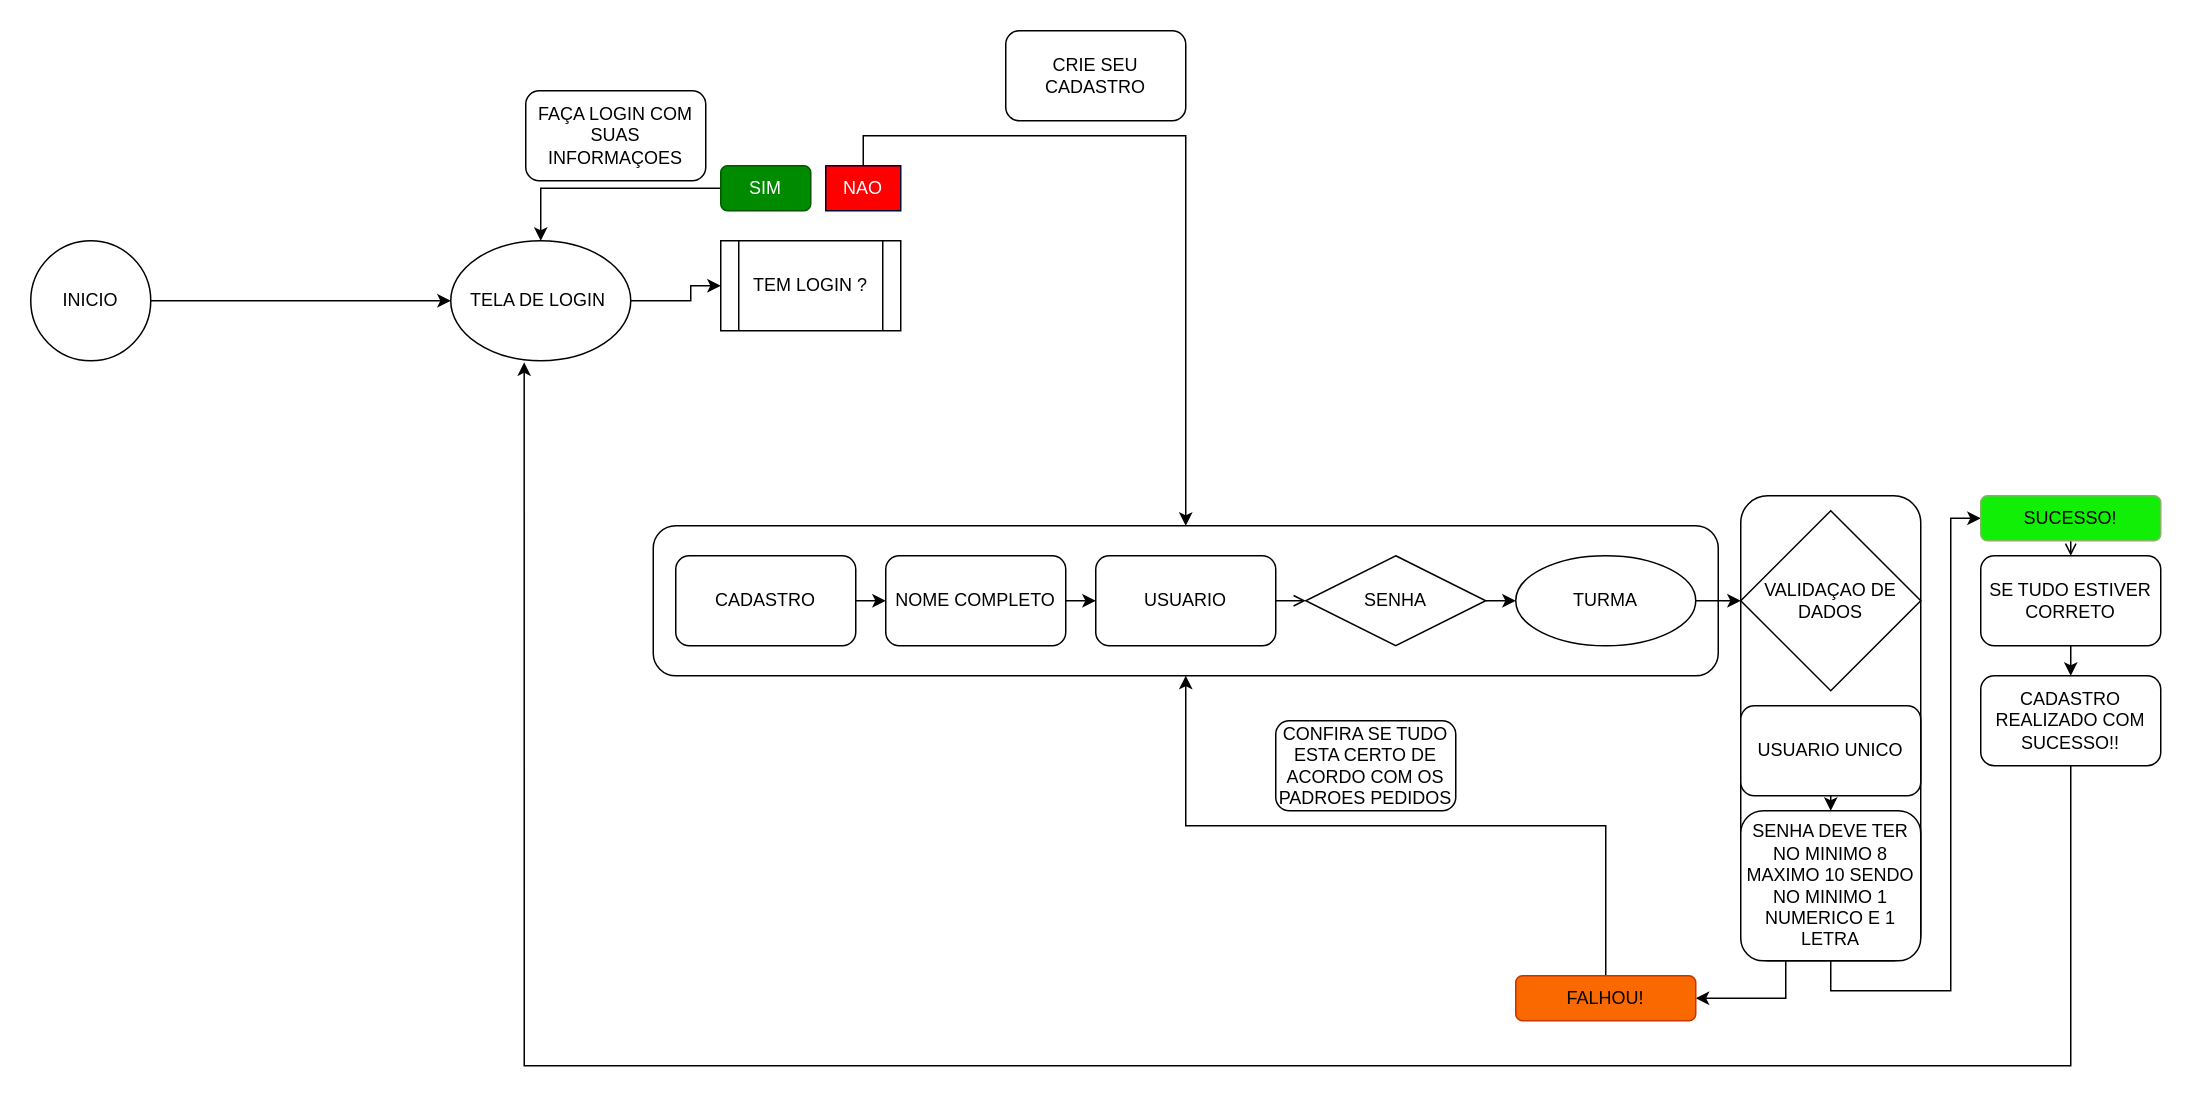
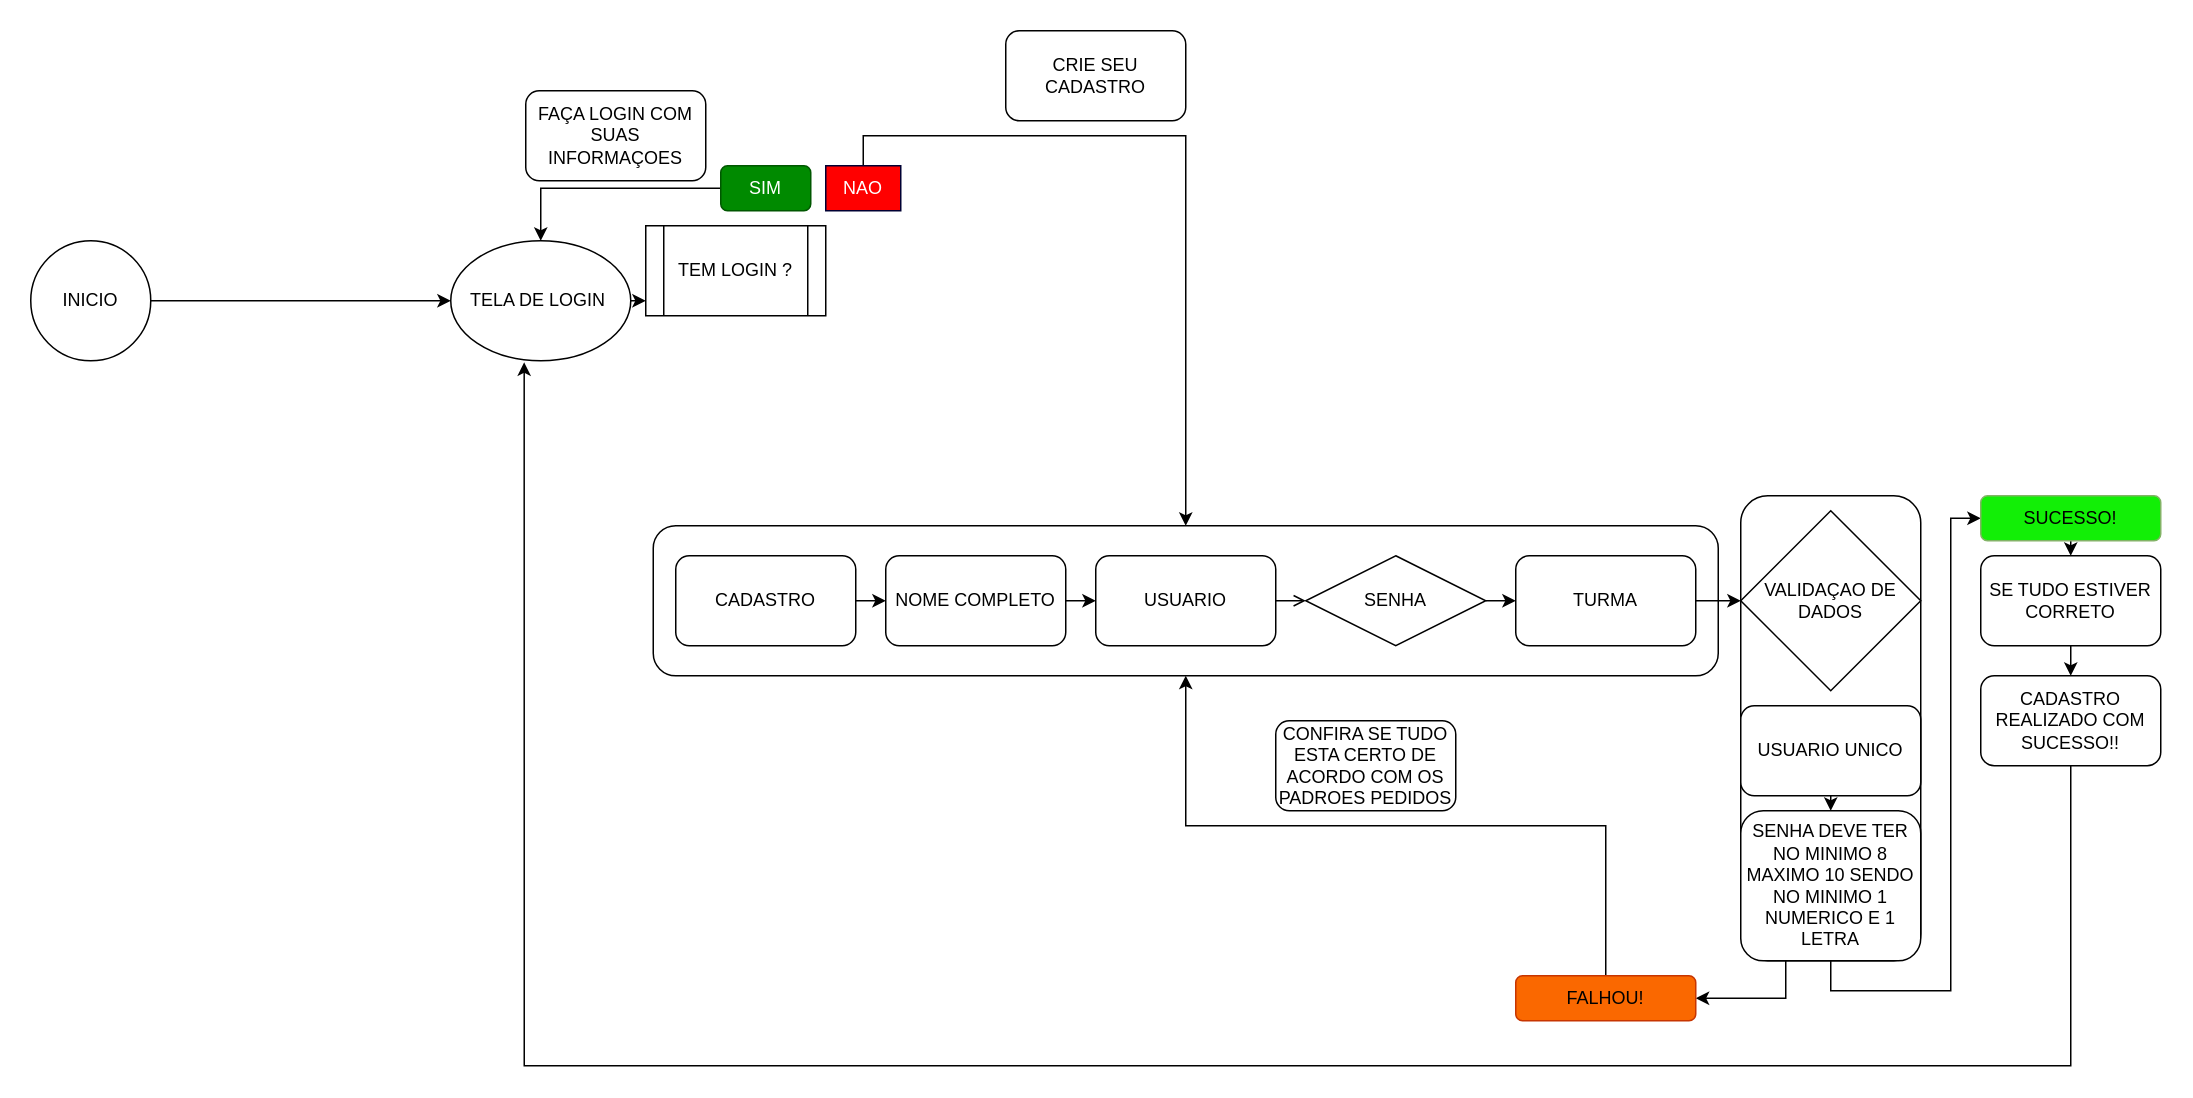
  <mxCell id="0" />
  <mxCell id="1" parent="0" />
  <mxCell id="2" value="" style="rounded=1;whiteSpace=wrap;html=1;" parent="1" vertex="1"><mxGeometry x="435" y="350" width="710" height="100" as="geometry" /></mxCell>
  <mxCell id="3" style="edgeStyle=orthogonalEdgeStyle;rounded=0;orthogonalLoop=1;jettySize=auto;html=1;exitX=0.5;exitY=0;exitDx=0;exitDy=0;" parent="1" source="4" edge="1"><mxGeometry relative="1" as="geometry"><mxPoint x="1219.833" y="329.833" as="targetPoint" /></mxGeometry></mxCell>
  <mxCell id="4" value="" style="rounded=1;whiteSpace=wrap;html=1;" parent="1" vertex="1"><mxGeometry x="1160" y="330" width="120" height="310" as="geometry" /></mxCell>
  <mxCell id="5" style="edgeStyle=orthogonalEdgeStyle;rounded=0;orthogonalLoop=1;jettySize=auto;html=1;entryX=0;entryY=0.5;entryDx=0;entryDy=0;" parent="1" source="6" target="30" edge="1"><mxGeometry relative="1" as="geometry"><Array as="points"><mxPoint x="190" y="200" /></Array></mxGeometry></mxCell>
  <mxCell id="6" value="INICIO" style="ellipse;whiteSpace=wrap;html=1;aspect=fixed;" parent="1" vertex="1"><mxGeometry x="20" y="160" width="80" height="80" as="geometry" /></mxCell>
  <mxCell id="7" style="edgeStyle=orthogonalEdgeStyle;rounded=0;orthogonalLoop=1;jettySize=auto;html=1;exitX=1;exitY=0.5;exitDx=0;exitDy=0;entryX=0;entryY=0.5;entryDx=0;entryDy=0;" parent="1" source="8" target="10" edge="1"><mxGeometry relative="1" as="geometry" /></mxCell>
  <mxCell id="8" value="CADASTRO" style="rounded=1;whiteSpace=wrap;html=1;" parent="1" vertex="1"><mxGeometry x="450" y="370" width="120" height="60" as="geometry" /></mxCell>
  <mxCell id="9" style="edgeStyle=orthogonalEdgeStyle;rounded=0;orthogonalLoop=1;jettySize=auto;html=1;exitX=1;exitY=0.5;exitDx=0;exitDy=0;entryX=0;entryY=0.5;entryDx=0;entryDy=0;" parent="1" source="10" target="12" edge="1"><mxGeometry relative="1" as="geometry" /></mxCell>
  <mxCell id="10" value="NOME COMPLETO" style="rounded=1;whiteSpace=wrap;html=1;" parent="1" vertex="1"><mxGeometry x="590" y="370" width="120" height="60" as="geometry" /></mxCell>
  <mxCell id="11" style="edgeStyle=orthogonalEdgeStyle;rounded=0;orthogonalLoop=1;jettySize=auto;html=1;exitX=1;exitY=0.5;exitDx=0;exitDy=0;entryX=0;entryY=0.5;entryDx=0;entryDy=0;endArrow=open;" parent="1" source="12" target="14" edge="1"><mxGeometry relative="1" as="geometry" /></mxCell>
  <mxCell id="12" value="USUARIO" style="rounded=1;whiteSpace=wrap;html=1;" parent="1" vertex="1"><mxGeometry x="730" y="370" width="120" height="60" as="geometry" /></mxCell>
  <mxCell id="13" style="edgeStyle=orthogonalEdgeStyle;rounded=0;orthogonalLoop=1;jettySize=auto;html=1;exitX=1;exitY=0.5;exitDx=0;exitDy=0;entryX=0;entryY=0.5;entryDx=0;entryDy=0;" parent="1" source="14" target="16" edge="1"><mxGeometry relative="1" as="geometry" /></mxCell>
  <mxCell id="14" value="SENHA" style="rhombus;whiteSpace=wrap;html=1;" parent="1" vertex="1"><mxGeometry x="870" y="370" width="120" height="60" as="geometry" /></mxCell>
  <mxCell id="15" value="" style="edgeStyle=orthogonalEdgeStyle;rounded=0;orthogonalLoop=1;jettySize=auto;html=1;" parent="1" source="16" target="17" edge="1"><mxGeometry relative="1" as="geometry" /></mxCell>
- <mxCell id="16" value="TURMA" style="ellipse;whiteSpace=wrap;html=1;" parent="1" vertex="1"><mxGeometry x="1010" y="370" width="120" height="60" as="geometry" /></mxCell>
+ <mxCell id="16" value="TURMA" style="rounded=1;whiteSpace=wrap;html=1;" parent="1" vertex="1"><mxGeometry x="1010" y="370" width="120" height="60" as="geometry" /></mxCell>
  <mxCell id="17" value="VALIDAÇAO DE DADOS" style="rhombus;whiteSpace=wrap;html=1;" parent="1" vertex="1"><mxGeometry x="1160" y="340" width="120" height="120" as="geometry" /></mxCell>
  <mxCell id="18" style="edgeStyle=orthogonalEdgeStyle;rounded=0;orthogonalLoop=1;jettySize=auto;html=1;exitX=0.5;exitY=1;exitDx=0;exitDy=0;entryX=0.5;entryY=0;entryDx=0;entryDy=0;" parent="1" source="19" target="22" edge="1"><mxGeometry relative="1" as="geometry" /></mxCell>
  <mxCell id="19" value="USUARIO UNICO" style="rounded=1;whiteSpace=wrap;html=1;" parent="1" vertex="1"><mxGeometry x="1160" y="470" width="120" height="60" as="geometry" /></mxCell>
  <mxCell id="20" style="edgeStyle=orthogonalEdgeStyle;rounded=0;orthogonalLoop=1;jettySize=auto;html=1;exitX=0.25;exitY=1;exitDx=0;exitDy=0;entryX=1;entryY=0.5;entryDx=0;entryDy=0;" parent="1" source="22" target="39" edge="1"><mxGeometry relative="1" as="geometry" /></mxCell>
  <mxCell id="21" style="edgeStyle=orthogonalEdgeStyle;rounded=0;orthogonalLoop=1;jettySize=auto;html=1;exitX=0.5;exitY=1;exitDx=0;exitDy=0;entryX=0;entryY=0.5;entryDx=0;entryDy=0;" parent="1" source="22" target="28" edge="1"><mxGeometry relative="1" as="geometry" /></mxCell>
  <mxCell id="22" value="SENHA DEVE TER NO MINIMO 8 MAXIMO 10 SENDO NO MINIMO 1 NUMERICO E 1 LETRA" style="rounded=1;whiteSpace=wrap;html=1;" parent="1" vertex="1"><mxGeometry x="1160" y="540" width="120" height="100" as="geometry" /></mxCell>
  <mxCell id="23" style="edgeStyle=orthogonalEdgeStyle;rounded=0;orthogonalLoop=1;jettySize=auto;html=1;exitX=0.5;exitY=1;exitDx=0;exitDy=0;entryX=0.5;entryY=0;entryDx=0;entryDy=0;" parent="1" source="24" target="26" edge="1"><mxGeometry relative="1" as="geometry" /></mxCell>
  <mxCell id="24" value="SE TUDO ESTIVER CORRETO" style="rounded=1;whiteSpace=wrap;html=1;" parent="1" vertex="1"><mxGeometry x="1320" y="370" width="120" height="60" as="geometry" /></mxCell>
  <mxCell id="25" style="edgeStyle=orthogonalEdgeStyle;rounded=0;orthogonalLoop=1;jettySize=auto;html=1;entryX=0.408;entryY=1.013;entryDx=0;entryDy=0;entryPerimeter=0;" edge="1" parent="1" source="26" target="30"><mxGeometry relative="1" as="geometry"><mxPoint x="500" y="240" as="targetPoint" /><Array as="points"><mxPoint x="1380" y="710" /><mxPoint x="349" y="710" /></Array></mxGeometry></mxCell>
  <mxCell id="26" value="CADASTRO REALIZADO COM SUCESSO!!" style="rounded=1;whiteSpace=wrap;html=1;" parent="1" vertex="1"><mxGeometry x="1320" y="450" width="120" height="60" as="geometry" /></mxCell>
- <mxCell id="27" style="edgeStyle=orthogonalEdgeStyle;rounded=0;orthogonalLoop=1;jettySize=auto;html=1;exitX=0.5;exitY=1;exitDx=0;exitDy=0;entryX=0.5;entryY=0;entryDx=0;entryDy=0;endArrow=open;" parent="1" source="28" target="24" edge="1"><mxGeometry relative="1" as="geometry" /></mxCell>
+ <mxCell id="27" style="edgeStyle=orthogonalEdgeStyle;rounded=0;orthogonalLoop=1;jettySize=auto;html=1;exitX=0.5;exitY=1;exitDx=0;exitDy=0;entryX=0.5;entryY=0;entryDx=0;entryDy=0;" parent="1" source="28" target="24" edge="1"><mxGeometry relative="1" as="geometry" /></mxCell>
  <mxCell id="28" value="SUCESSO!" style="rounded=1;whiteSpace=wrap;html=1;fillColor=#12ef06;strokeColor=#82b366;" parent="1" vertex="1"><mxGeometry x="1320" y="330" width="120" height="30" as="geometry" /></mxCell>
  <mxCell id="29" style="edgeStyle=orthogonalEdgeStyle;rounded=0;orthogonalLoop=1;jettySize=auto;html=1;exitX=1;exitY=0;exitDx=0;exitDy=0;" parent="1" source="30" target="31" edge="1"><mxGeometry relative="1" as="geometry"><mxPoint x="510" y="130" as="targetPoint" /><Array as="points"><mxPoint x="402" y="200" /><mxPoint x="460" y="200" /><mxPoint x="460" y="190" /></Array></mxGeometry></mxCell>
  <mxCell id="30" value="TELA DE LOGIN&amp;nbsp;" style="ellipse;whiteSpace=wrap;html=1;" parent="1" vertex="1"><mxGeometry x="300" y="160" width="120" height="80" as="geometry" /></mxCell>
- <mxCell id="31" value="TEM LOGIN ?" style="shape=process;whiteSpace=wrap;html=1;backgroundOutline=1;" parent="1" vertex="1"><mxGeometry x="480" y="160" width="120" height="60" as="geometry" /></mxCell>
+ <mxCell id="31" value="TEM LOGIN ?" style="shape=process;whiteSpace=wrap;html=1;backgroundOutline=1;" parent="1" vertex="1"><mxGeometry x="430" y="150" width="120" height="60" as="geometry" /></mxCell>
  <mxCell id="32" style="edgeStyle=orthogonalEdgeStyle;rounded=0;orthogonalLoop=1;jettySize=auto;html=1;exitX=0.5;exitY=0;exitDx=0;exitDy=0;entryX=0.5;entryY=0;entryDx=0;entryDy=0;" parent="1" source="33" target="2" edge="1"><mxGeometry relative="1" as="geometry" /></mxCell>
  <mxCell id="33" value="NAO" style="rounded=0;whiteSpace=wrap;html=1;fillColor=#ff0000;fontColor=#ffffff;strokeColor=#000033;" parent="1" vertex="1"><mxGeometry x="550" y="110" width="50" height="30" as="geometry" /></mxCell>
  <mxCell id="34" style="edgeStyle=orthogonalEdgeStyle;rounded=0;orthogonalLoop=1;jettySize=auto;html=1;entryX=0.5;entryY=0;entryDx=0;entryDy=0;" parent="1" source="35" target="30" edge="1"><mxGeometry relative="1" as="geometry" /></mxCell>
  <mxCell id="35" value="SIM" style="rounded=1;whiteSpace=wrap;html=1;fillColor=#008a00;fontColor=#ffffff;strokeColor=#005700;" parent="1" vertex="1"><mxGeometry x="480" y="110" width="60" height="30" as="geometry" /></mxCell>
  <mxCell id="36" value="FAÇA LOGIN COM SUAS INFORMAÇOES" style="rounded=1;whiteSpace=wrap;html=1;" parent="1" vertex="1"><mxGeometry x="350" y="60" width="120" height="60" as="geometry" /></mxCell>
  <mxCell id="37" value="CRIE SEU CADASTRO" style="rounded=1;whiteSpace=wrap;html=1;" parent="1" vertex="1"><mxGeometry x="670" y="20" width="120" height="60" as="geometry" /></mxCell>
  <mxCell id="38" style="edgeStyle=orthogonalEdgeStyle;rounded=0;orthogonalLoop=1;jettySize=auto;html=1;exitX=0.5;exitY=0;exitDx=0;exitDy=0;entryX=0.5;entryY=1;entryDx=0;entryDy=0;" parent="1" source="39" target="2" edge="1"><mxGeometry relative="1" as="geometry"><mxPoint x="800" y="460" as="targetPoint" /></mxGeometry></mxCell>
  <mxCell id="39" value="FALHOU!" style="rounded=1;whiteSpace=wrap;html=1;fillColor=#fa6800;strokeColor=#C73500;fontColor=#000000;" parent="1" vertex="1"><mxGeometry x="1010" y="650" width="120" height="30" as="geometry" /></mxCell>
  <mxCell id="40" value="CONFIRA SE TUDO ESTA CERTO DE ACORDO COM OS PADROES PEDIDOS" style="rounded=1;whiteSpace=wrap;html=1;" parent="1" vertex="1"><mxGeometry x="850" y="480" width="120" height="60" as="geometry" /></mxCell>
